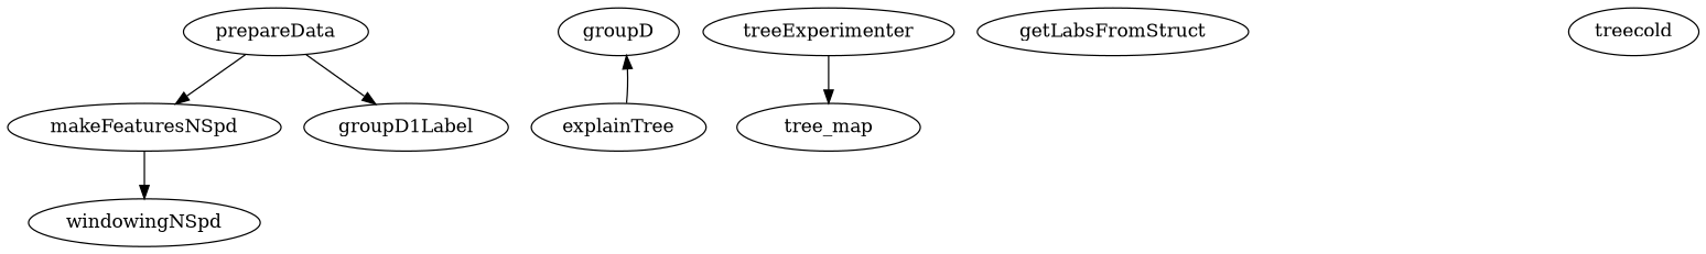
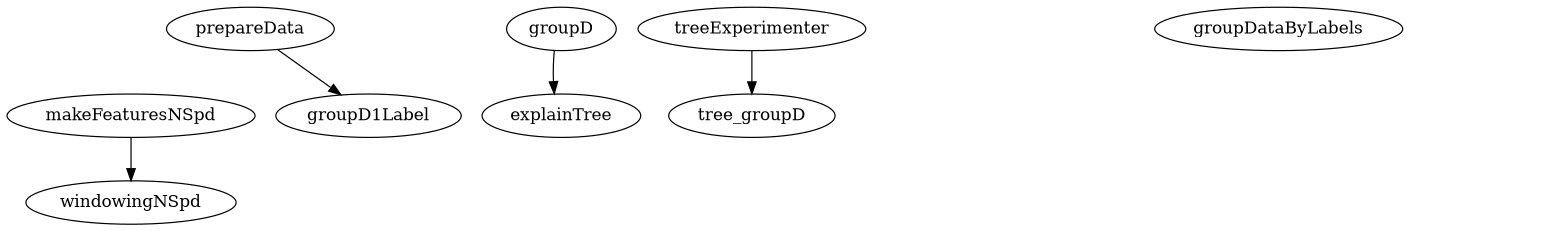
  digraph {
    makeFeaturesNSpd
    windowingNSpd
    n3 [label=groupD]
    explainTree
    prepareData
    n6 [label=groupD1Label]
    treeExperimenter
-   tree_map
-   getLabsFromStruct
-   treecold
+   tree_map [label=tree_groupD]
+   groupDataByLabels
    makeFeaturesNSpd -> windowingNSpd
-   explainTree -> n3
-   prepareData -> makeFeaturesNSpd
+   n3 -> explainTree
    prepareData -> n6
    treeExperimenter -> tree_map
  }
